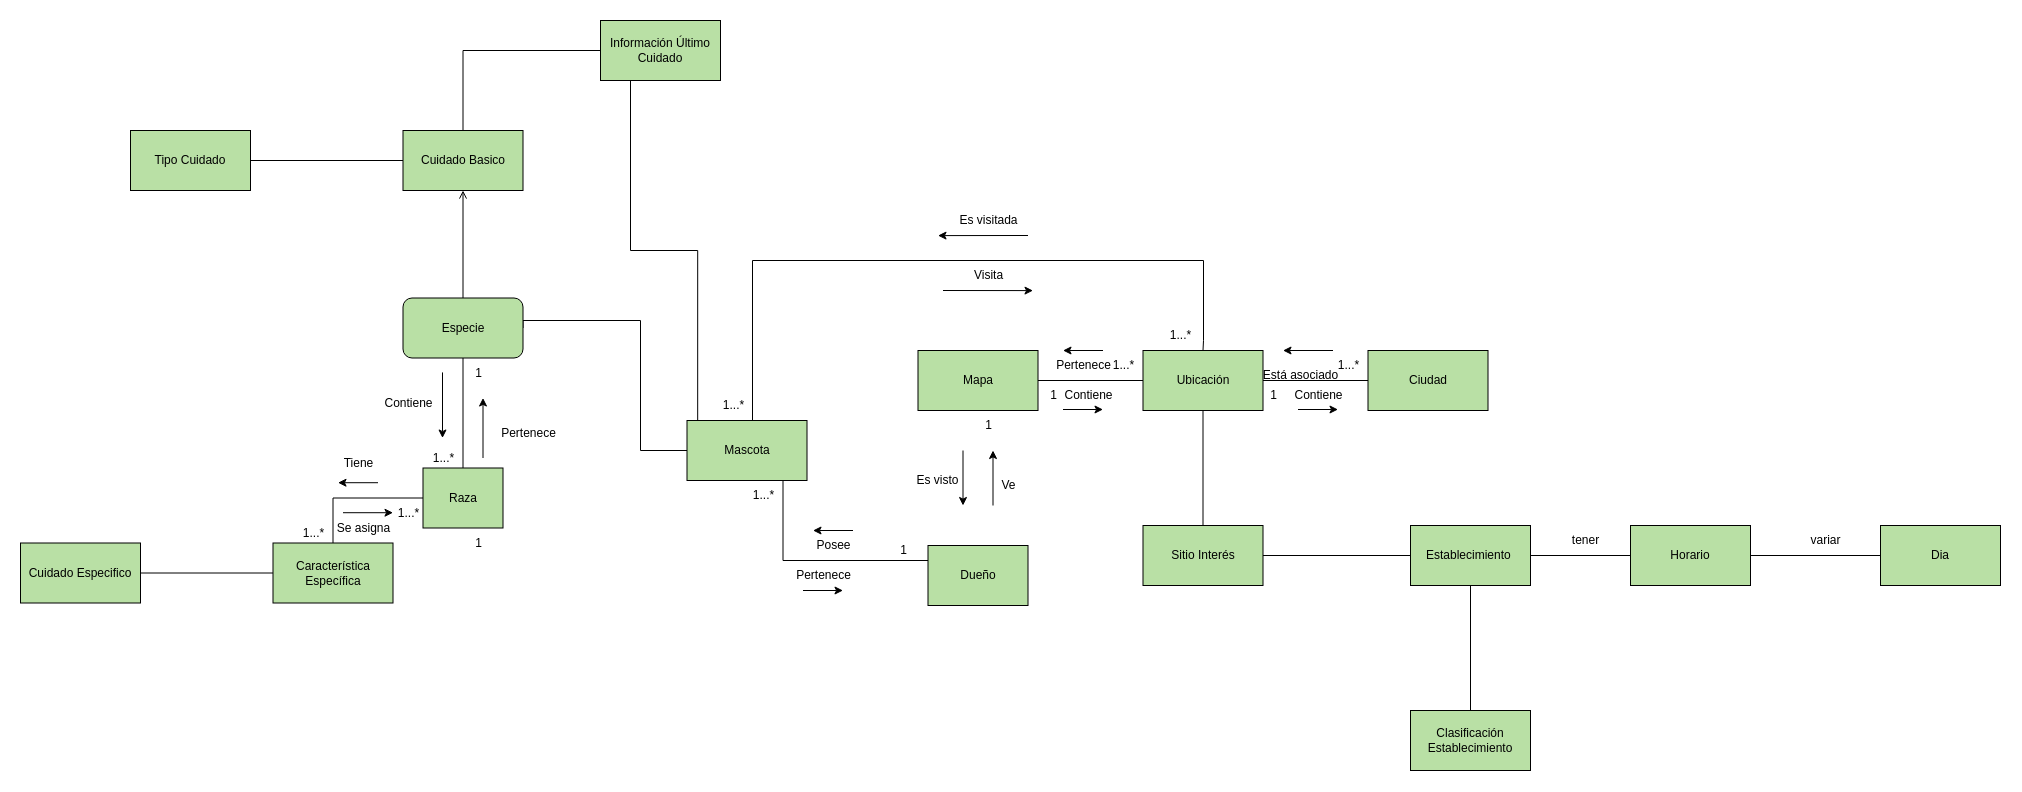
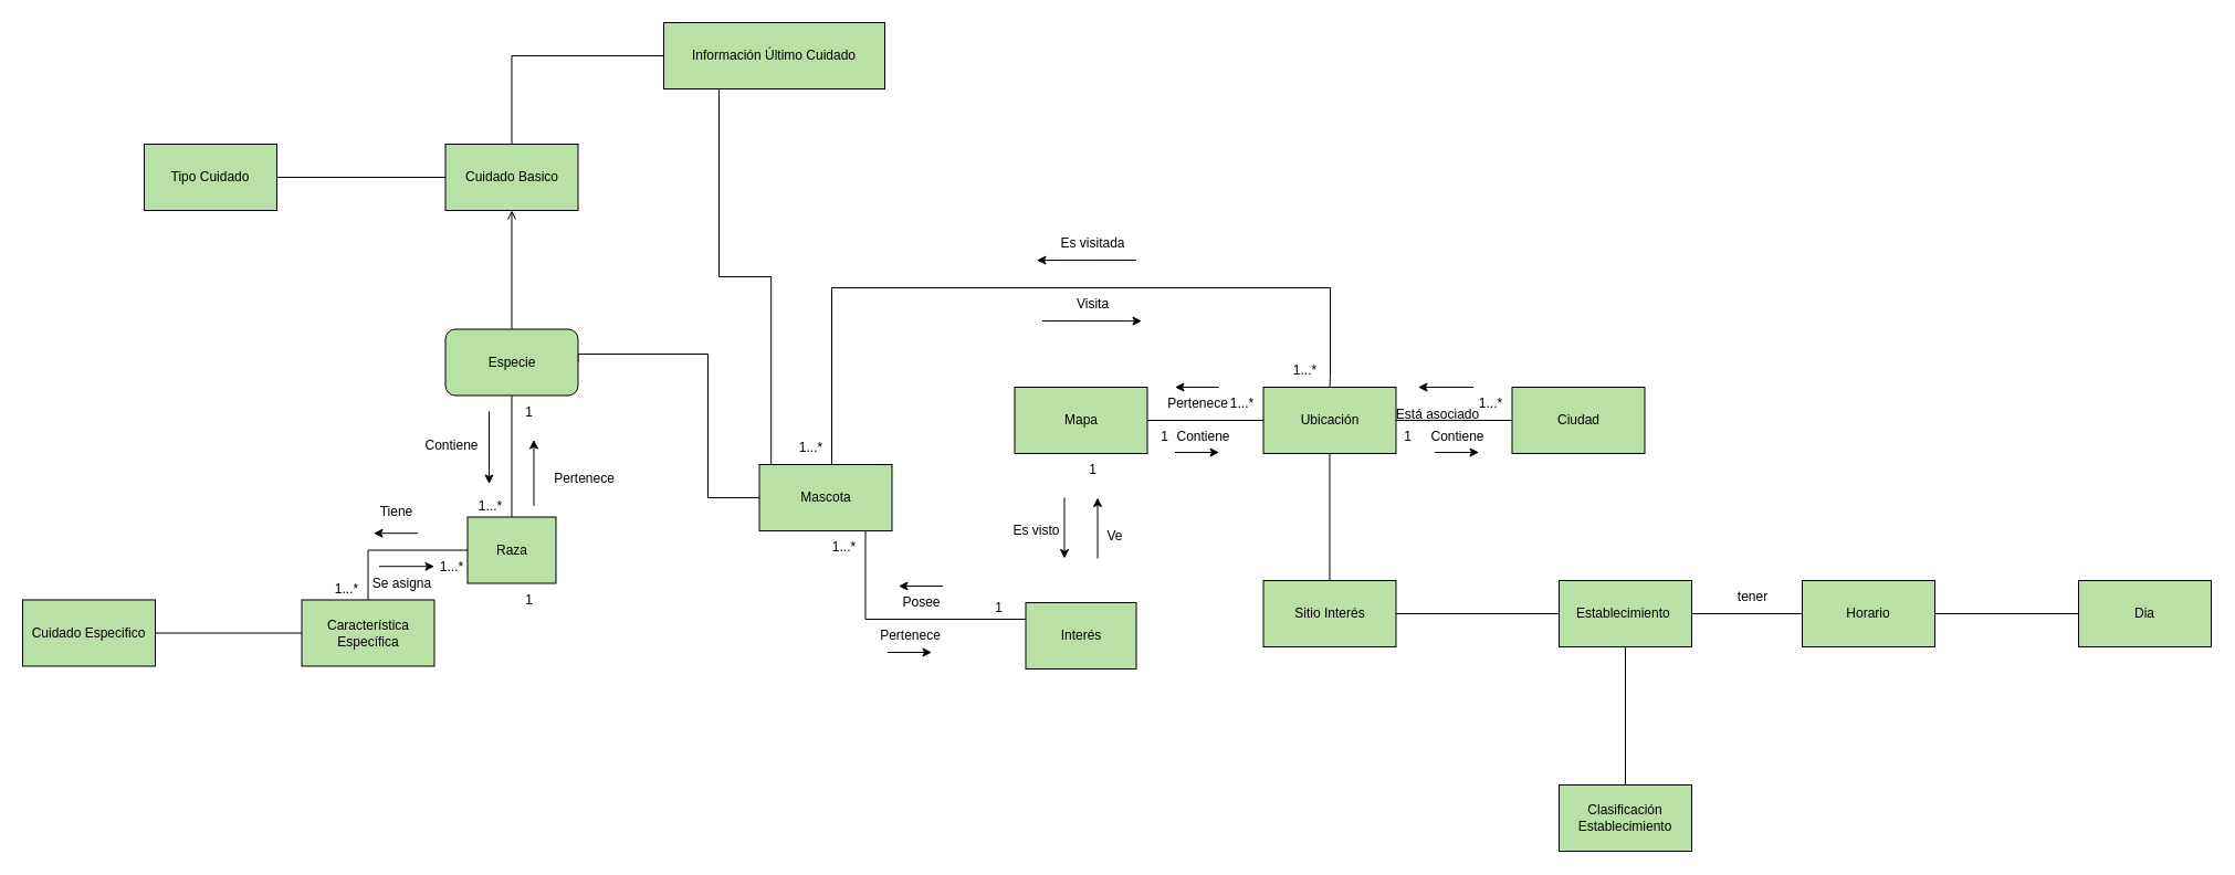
  <mxCell id="0" />
  <mxCell id="1" parent="0" />
  <mxCell id="2" style="edgeStyle=orthogonalEdgeStyle;rounded=0;orthogonalLoop=1;jettySize=auto;html=1;exitX=0.5;exitY=1;exitDx=0;exitDy=0;entryX=0.5;entryY=0;entryDx=0;entryDy=0;endArrow=none;endFill=0;" edge="1" parent="1" source="60" target="14"><mxGeometry relative="1" as="geometry" /></mxCell>
  <mxCell id="3" value="1...*" style="text;html=1;align=center;verticalAlign=middle;resizable=0;points=[];autosize=1;strokeColor=none;fillColor=none;" vertex="1" parent="1"><mxGeometry x="422.5" y="442.5" width="40" height="30" as="geometry" /></mxCell>
  <mxCell id="4" value="" style="endArrow=classic;html=1;rounded=0;" edge="1" parent="1"><mxGeometry width="50" height="50" relative="1" as="geometry"><mxPoint x="442" y="371.93" as="sourcePoint" /><mxPoint x="442" y="437.5" as="targetPoint" /><Array as="points"><mxPoint x="442" y="371.93" /></Array></mxGeometry></mxCell>
  <mxCell id="5" value="" style="endArrow=classic;html=1;rounded=0;" edge="1" parent="1"><mxGeometry width="50" height="50" relative="1" as="geometry"><mxPoint x="482.5" y="457.5" as="sourcePoint" /><mxPoint x="482.5" y="397.5" as="targetPoint" /></mxGeometry></mxCell>
  <mxCell id="6" value="Pertenece" style="text;html=1;align=center;verticalAlign=middle;resizable=0;points=[];autosize=1;strokeColor=none;fillColor=none;" vertex="1" parent="1"><mxGeometry x="782.5" y="560" width="80" height="30" as="geometry" /></mxCell>
  <mxCell id="7" value="Posee" style="text;html=1;align=center;verticalAlign=middle;resizable=0;points=[];autosize=1;strokeColor=none;fillColor=none;" vertex="1" parent="1"><mxGeometry x="802.5" y="530" width="60" height="30" as="geometry" /></mxCell>
  <mxCell id="8" value="" style="endArrow=classic;html=1;rounded=0;" edge="1" parent="1"><mxGeometry width="50" height="50" relative="1" as="geometry"><mxPoint x="852.5" y="530" as="sourcePoint" /><mxPoint x="812.5" y="530" as="targetPoint" /><Array as="points" /></mxGeometry></mxCell>
  <mxCell id="9" value="" style="endArrow=classic;html=1;rounded=0;" edge="1" parent="1"><mxGeometry width="50" height="50" relative="1" as="geometry"><mxPoint x="802.5" y="590" as="sourcePoint" /><mxPoint x="842.5" y="590" as="targetPoint" /></mxGeometry></mxCell>
  <mxCell id="10" style="edgeStyle=orthogonalEdgeStyle;rounded=0;orthogonalLoop=1;jettySize=auto;html=1;endArrow=none;endFill=0;" edge="1" parent="1" source="12" target="15"><mxGeometry relative="1" as="geometry"><Array as="points"><mxPoint x="782.5" y="560" /></Array></mxGeometry></mxCell>
  <mxCell id="11" style="edgeStyle=orthogonalEdgeStyle;rounded=0;orthogonalLoop=1;jettySize=auto;html=1;exitX=0.75;exitY=0;exitDx=0;exitDy=0;endArrow=none;endFill=0;entryX=0.5;entryY=0;entryDx=0;entryDy=0;" edge="1" parent="1" source="12" target="48"><mxGeometry relative="1" as="geometry"><Array as="points"><mxPoint x="752" y="420" /><mxPoint x="752" y="260" /><mxPoint x="1203" y="260" /><mxPoint x="1203" y="340" /></Array><mxPoint x="1340" y="340" as="targetPoint" /></mxGeometry></mxCell>
  <mxCell id="12" value="Mascota" style="rounded=0;whiteSpace=wrap;html=1;fillColor=#B9E0A5;" vertex="1" parent="1"><mxGeometry x="686.5" y="420" width="120" height="60" as="geometry" /></mxCell>
  <mxCell id="13" style="edgeStyle=orthogonalEdgeStyle;rounded=0;orthogonalLoop=1;jettySize=auto;html=1;exitX=0;exitY=0.5;exitDx=0;exitDy=0;endArrow=none;endFill=0;" edge="1" parent="1" source="14" target="40"><mxGeometry relative="1" as="geometry" /></mxCell>
  <mxCell id="14" value="Raza" style="rounded=0;whiteSpace=wrap;html=1;fillColor=#B9E0A5;" vertex="1" parent="1"><mxGeometry x="422.5" y="467.5" width="80" height="60" as="geometry" /></mxCell>
- <mxCell id="15" value="Dueño" style="rounded=0;whiteSpace=wrap;html=1;fillColor=#B9E0A5;" vertex="1" parent="1"><mxGeometry x="927.5" y="545" width="100" height="60" as="geometry" /></mxCell>
+ <mxCell id="15" value="Interés" style="rounded=0;whiteSpace=wrap;html=1;fillColor=#B9E0A5;" vertex="1" parent="1"><mxGeometry x="927.5" y="545" width="100" height="60" as="geometry" /></mxCell>
  <mxCell id="16" value="1" style="text;html=1;align=center;verticalAlign=middle;resizable=0;points=[];autosize=1;strokeColor=none;fillColor=none;" vertex="1" parent="1"><mxGeometry x="462.5" y="357.5" width="30" height="30" as="geometry" /></mxCell>
  <mxCell id="17" value="1" style="text;html=1;align=center;verticalAlign=middle;resizable=0;points=[];autosize=1;strokeColor=none;fillColor=none;" vertex="1" parent="1"><mxGeometry x="462.5" y="527.5" width="30" height="30" as="geometry" /></mxCell>
  <mxCell id="18" value="1...*" style="text;html=1;align=center;verticalAlign=middle;resizable=0;points=[];autosize=1;strokeColor=none;fillColor=none;" vertex="1" parent="1"><mxGeometry x="742.5" y="480" width="40" height="30" as="geometry" /></mxCell>
  <mxCell id="19" value="1" style="text;html=1;align=center;verticalAlign=middle;resizable=0;points=[];autosize=1;strokeColor=none;fillColor=none;" vertex="1" parent="1"><mxGeometry x="887.5" y="535" width="30" height="30" as="geometry" /></mxCell>
  <mxCell id="20" style="edgeStyle=orthogonalEdgeStyle;rounded=0;orthogonalLoop=1;jettySize=auto;html=1;exitX=1;exitY=0.5;exitDx=0;exitDy=0;entryX=0;entryY=0.5;entryDx=0;entryDy=0;endArrow=none;endFill=0;" edge="1" parent="1" source="21" target="56"><mxGeometry relative="1" as="geometry" /></mxCell>
  <mxCell id="21" value="Mapa" style="rounded=0;whiteSpace=wrap;html=1;fillColor=#B9E0A5;" vertex="1" parent="1"><mxGeometry x="917.5" y="350" width="120" height="60" as="geometry" /></mxCell>
  <mxCell id="22" value="1" style="text;html=1;align=center;verticalAlign=middle;resizable=0;points=[];autosize=1;strokeColor=none;fillColor=none;" vertex="1" parent="1"><mxGeometry x="972.5" y="410" width="30" height="30" as="geometry" /></mxCell>
  <mxCell id="23" value="" style="endArrow=classic;html=1;rounded=0;" edge="1" parent="1"><mxGeometry width="50" height="50" relative="1" as="geometry"><mxPoint x="992.5" y="505" as="sourcePoint" /><mxPoint x="992.5" y="450" as="targetPoint" /><Array as="points" /></mxGeometry></mxCell>
  <mxCell id="24" value="" style="endArrow=classic;html=1;rounded=0;" edge="1" parent="1"><mxGeometry width="50" height="50" relative="1" as="geometry"><mxPoint x="962.5" y="450" as="sourcePoint" /><mxPoint x="962.5" y="505" as="targetPoint" /><Array as="points" /></mxGeometry></mxCell>
  <mxCell id="25" value="Ve" style="text;html=1;align=center;verticalAlign=middle;resizable=0;points=[];autosize=1;strokeColor=none;fillColor=none;" vertex="1" parent="1"><mxGeometry x="987.5" y="470" width="40" height="30" as="geometry" /></mxCell>
  <mxCell id="26" value="Pertenece" style="text;html=1;align=center;verticalAlign=middle;resizable=0;points=[];autosize=1;strokeColor=none;fillColor=none;" vertex="1" parent="1"><mxGeometry x="1042.5" y="350" width="80" height="30" as="geometry" /></mxCell>
  <mxCell id="27" value="1" style="text;html=1;align=center;verticalAlign=middle;resizable=0;points=[];autosize=1;strokeColor=none;fillColor=none;" vertex="1" parent="1"><mxGeometry x="1257.5" y="380" width="30" height="30" as="geometry" /></mxCell>
  <mxCell id="28" value="" style="endArrow=classic;html=1;rounded=0;" edge="1" parent="1"><mxGeometry width="50" height="50" relative="1" as="geometry"><mxPoint x="1297.5" y="409" as="sourcePoint" /><mxPoint x="1337.5" y="409" as="targetPoint" /></mxGeometry></mxCell>
  <mxCell id="29" value="" style="endArrow=classic;html=1;rounded=0;" edge="1" parent="1"><mxGeometry width="50" height="50" relative="1" as="geometry"><mxPoint x="1332.5" y="350" as="sourcePoint" /><mxPoint x="1282.5" y="350" as="targetPoint" /><Array as="points" /></mxGeometry></mxCell>
  <mxCell id="30" value="1...*" style="text;html=1;align=center;verticalAlign=middle;resizable=0;points=[];autosize=1;strokeColor=none;fillColor=none;" vertex="1" parent="1"><mxGeometry x="1327.5" y="350" width="40" height="30" as="geometry" /></mxCell>
  <mxCell id="31" value="Contiene" style="text;html=1;align=center;verticalAlign=middle;resizable=0;points=[];autosize=1;strokeColor=none;fillColor=none;" vertex="1" parent="1"><mxGeometry x="1282.5" y="380" width="70" height="30" as="geometry" /></mxCell>
  <mxCell id="32" value="Está asociado" style="text;html=1;align=center;verticalAlign=middle;resizable=0;points=[];autosize=1;strokeColor=none;fillColor=none;" vertex="1" parent="1"><mxGeometry x="1249.5" y="360" width="100" height="30" as="geometry" /></mxCell>
  <mxCell id="33" value="1...*" style="text;html=1;align=center;verticalAlign=middle;resizable=0;points=[];autosize=1;strokeColor=none;fillColor=none;" vertex="1" parent="1"><mxGeometry x="712.5" y="390" width="40" height="30" as="geometry" /></mxCell>
  <mxCell id="34" value="Visita" style="text;html=1;align=center;verticalAlign=middle;resizable=0;points=[];autosize=1;strokeColor=none;fillColor=none;" vertex="1" parent="1"><mxGeometry x="962.5" y="260" width="50" height="30" as="geometry" /></mxCell>
  <mxCell id="35" value="" style="endArrow=classic;html=1;rounded=0;" edge="1" parent="1"><mxGeometry width="50" height="50" relative="1" as="geometry"><mxPoint x="942.5" y="290" as="sourcePoint" /><mxPoint x="1032.5" y="290.11" as="targetPoint" /></mxGeometry></mxCell>
  <mxCell id="36" value="Es visitada" style="text;html=1;align=center;verticalAlign=middle;resizable=0;points=[];autosize=1;strokeColor=none;fillColor=none;" vertex="1" parent="1"><mxGeometry x="947.5" y="205" width="80" height="30" as="geometry" /></mxCell>
  <mxCell id="37" value="1...*" style="text;html=1;align=center;verticalAlign=middle;resizable=0;points=[];autosize=1;strokeColor=none;fillColor=none;" vertex="1" parent="1"><mxGeometry x="1160" y="320" width="40" height="30" as="geometry" /></mxCell>
  <mxCell id="38" value="" style="endArrow=classic;html=1;rounded=0;" edge="1" parent="1"><mxGeometry width="50" height="50" relative="1" as="geometry"><mxPoint x="1027.5" y="235" as="sourcePoint" /><mxPoint x="937.5" y="235.11" as="targetPoint" /></mxGeometry></mxCell>
  <mxCell id="39" style="edgeStyle=orthogonalEdgeStyle;rounded=0;orthogonalLoop=1;jettySize=auto;html=1;exitX=0;exitY=0.5;exitDx=0;exitDy=0;endArrow=none;endFill=0;" edge="1" parent="1" source="40" target="70"><mxGeometry relative="1" as="geometry" /></mxCell>
  <mxCell id="40" value="Característica Específica" style="rounded=0;whiteSpace=wrap;html=1;fillColor=#B9E0A5;" vertex="1" parent="1"><mxGeometry x="272.5" y="542.5" width="120" height="60" as="geometry" /></mxCell>
  <mxCell id="41" value="1...*" style="text;html=1;align=center;verticalAlign=middle;resizable=0;points=[];autosize=1;strokeColor=none;fillColor=none;" vertex="1" parent="1"><mxGeometry x="387.5" y="497.5" width="40" height="30" as="geometry" /></mxCell>
  <mxCell id="42" value="1...*" style="text;html=1;align=center;verticalAlign=middle;resizable=0;points=[];autosize=1;strokeColor=none;fillColor=none;" vertex="1" parent="1"><mxGeometry x="292.5" y="517.5" width="40" height="30" as="geometry" /></mxCell>
  <mxCell id="43" value="Tiene" style="text;html=1;align=center;verticalAlign=middle;resizable=0;points=[];autosize=1;strokeColor=none;fillColor=none;" vertex="1" parent="1"><mxGeometry x="332.5" y="447.5" width="50" height="30" as="geometry" /></mxCell>
  <mxCell id="44" value="" style="endArrow=classic;html=1;rounded=0;" edge="1" parent="1"><mxGeometry width="50" height="50" relative="1" as="geometry"><mxPoint x="377.5" y="482.21" as="sourcePoint" /><mxPoint x="337.5" y="482.21" as="targetPoint" /><Array as="points"><mxPoint x="377.5" y="482.21" /></Array></mxGeometry></mxCell>
  <mxCell id="45" value="" style="endArrow=classic;html=1;rounded=0;" edge="1" parent="1"><mxGeometry width="50" height="50" relative="1" as="geometry"><mxPoint x="342.5" y="512.21" as="sourcePoint" /><mxPoint x="392.5" y="512.21" as="targetPoint" /><Array as="points"><mxPoint x="342.5" y="512.21" /></Array></mxGeometry></mxCell>
  <mxCell id="46" value="Se asigna" style="text;html=1;align=center;verticalAlign=middle;resizable=0;points=[];autosize=1;strokeColor=none;fillColor=none;" vertex="1" parent="1"><mxGeometry x="322.5" y="512.5" width="80" height="30" as="geometry" /></mxCell>
  <mxCell id="47" style="edgeStyle=orthogonalEdgeStyle;rounded=0;orthogonalLoop=1;jettySize=auto;html=1;exitX=0.5;exitY=1;exitDx=0;exitDy=0;endArrow=none;endFill=0;" edge="1" parent="1" source="48" target="62"><mxGeometry relative="1" as="geometry" /></mxCell>
  <mxCell id="48" value="Ubicación" style="rounded=0;whiteSpace=wrap;html=1;fillColor=#B9E0A5;" vertex="1" parent="1"><mxGeometry x="1142.5" y="350" width="120" height="60" as="geometry" /></mxCell>
  <mxCell id="49" value="1" style="text;html=1;align=center;verticalAlign=middle;resizable=0;points=[];autosize=1;strokeColor=none;fillColor=none;" vertex="1" parent="1"><mxGeometry x="1037.5" y="380" width="30" height="30" as="geometry" /></mxCell>
  <mxCell id="50" value="1...*" style="text;html=1;align=center;verticalAlign=middle;resizable=0;points=[];autosize=1;strokeColor=none;fillColor=none;" vertex="1" parent="1"><mxGeometry x="1102.5" y="350" width="40" height="30" as="geometry" /></mxCell>
  <mxCell id="51" value="" style="endArrow=classic;html=1;rounded=0;" edge="1" parent="1"><mxGeometry width="50" height="50" relative="1" as="geometry"><mxPoint x="1062.5" y="409" as="sourcePoint" /><mxPoint x="1102.5" y="409" as="targetPoint" /></mxGeometry></mxCell>
  <mxCell id="52" value="" style="endArrow=classic;html=1;rounded=0;" edge="1" parent="1"><mxGeometry width="50" height="50" relative="1" as="geometry"><mxPoint x="1102.5" y="350" as="sourcePoint" /><mxPoint x="1062.5" y="350" as="targetPoint" /><Array as="points" /></mxGeometry></mxCell>
  <mxCell id="53" value="Contiene" style="text;html=1;align=center;verticalAlign=middle;resizable=0;points=[];autosize=1;strokeColor=none;fillColor=none;" vertex="1" parent="1"><mxGeometry x="1052.5" y="380" width="70" height="30" as="geometry" /></mxCell>
  <mxCell id="54" value="Es visto" style="text;html=1;align=center;verticalAlign=middle;resizable=0;points=[];autosize=1;strokeColor=none;fillColor=none;" vertex="1" parent="1"><mxGeometry x="901.5" y="465" width="70" height="30" as="geometry" /></mxCell>
  <mxCell id="55" style="edgeStyle=orthogonalEdgeStyle;rounded=0;orthogonalLoop=1;jettySize=auto;html=1;endArrow=none;endFill=0;entryX=1;entryY=0.5;entryDx=0;entryDy=0;exitX=0;exitY=0.5;exitDx=0;exitDy=0;" edge="1" parent="1" source="12" target="60"><mxGeometry relative="1" as="geometry"><mxPoint x="522.538" y="475" as="targetPoint" /><Array as="points"><mxPoint x="640" y="450" /><mxPoint x="640" y="320" /><mxPoint x="523" y="320" /></Array></mxGeometry></mxCell>
  <mxCell id="56" value="Ciudad" style="rounded=0;whiteSpace=wrap;html=1;fillColor=#B9E0A5;" vertex="1" parent="1"><mxGeometry x="1367.5" y="350" width="120" height="60" as="geometry" /></mxCell>
  <mxCell id="57" value="Contiene" style="text;html=1;align=center;verticalAlign=middle;resizable=0;points=[];autosize=1;strokeColor=none;fillColor=none;" vertex="1" parent="1"><mxGeometry x="372.5" y="387.5" width="70" height="30" as="geometry" /></mxCell>
  <mxCell id="58" value="Pertenece" style="text;html=1;align=center;verticalAlign=middle;resizable=0;points=[];autosize=1;strokeColor=none;fillColor=none;" vertex="1" parent="1"><mxGeometry x="487.5" y="417.5" width="80" height="30" as="geometry" /></mxCell>
  <mxCell id="59" style="edgeStyle=orthogonalEdgeStyle;rounded=0;orthogonalLoop=1;jettySize=auto;html=1;exitX=0.5;exitY=0;exitDx=0;exitDy=0;entryX=0.5;entryY=1;entryDx=0;entryDy=0;endArrow=open;endFill=0;" edge="1" parent="1" source="60" target="72"><mxGeometry relative="1" as="geometry" /></mxCell>
  <mxCell id="60" value="Especie" style="whiteSpace=wrap;html=1;fillColor=#B9E0A5;rounded=1;" vertex="1" parent="1"><mxGeometry x="402.5" y="297.5" width="120" height="60" as="geometry" /></mxCell>
  <mxCell id="61" style="edgeStyle=orthogonalEdgeStyle;rounded=0;orthogonalLoop=1;jettySize=auto;html=1;exitX=1;exitY=0.5;exitDx=0;exitDy=0;endArrow=none;endFill=0;" edge="1" parent="1" source="62" target="66"><mxGeometry relative="1" as="geometry" /></mxCell>
  <mxCell id="62" value="Sitio Interés" style="rounded=0;whiteSpace=wrap;html=1;fillColor=#B9E0A5;" vertex="1" parent="1"><mxGeometry x="1142.5" y="525" width="120" height="60" as="geometry" /></mxCell>
  <mxCell id="63" value="Clasificación Establecimiento" style="rounded=0;whiteSpace=wrap;html=1;fillColor=#B9E0A5;" vertex="1" parent="1"><mxGeometry x="1410" y="710" width="120" height="60" as="geometry" /></mxCell>
  <mxCell id="64" style="edgeStyle=orthogonalEdgeStyle;rounded=0;orthogonalLoop=1;jettySize=auto;html=1;exitX=0.5;exitY=1;exitDx=0;exitDy=0;entryX=0.5;entryY=0;entryDx=0;entryDy=0;endArrow=none;endFill=0;" edge="1" parent="1" source="66" target="63"><mxGeometry relative="1" as="geometry" /></mxCell>
  <mxCell id="65" style="edgeStyle=orthogonalEdgeStyle;rounded=0;orthogonalLoop=1;jettySize=auto;html=1;exitX=1;exitY=0.5;exitDx=0;exitDy=0;endArrow=none;endFill=0;" edge="1" parent="1" source="66" target="68"><mxGeometry relative="1" as="geometry" /></mxCell>
  <mxCell id="66" value="Establecimiento&amp;nbsp;" style="rounded=0;whiteSpace=wrap;html=1;fillColor=#B9E0A5;" vertex="1" parent="1"><mxGeometry x="1410" y="525" width="120" height="60" as="geometry" /></mxCell>
  <mxCell id="67" style="edgeStyle=orthogonalEdgeStyle;rounded=0;orthogonalLoop=1;jettySize=auto;html=1;exitX=1;exitY=0.5;exitDx=0;exitDy=0;endArrow=none;endFill=0;" edge="1" parent="1" source="68" target="69"><mxGeometry relative="1" as="geometry" /></mxCell>
  <mxCell id="68" value="Horario" style="rounded=0;whiteSpace=wrap;html=1;fillColor=#B9E0A5;" vertex="1" parent="1"><mxGeometry x="1630" y="525" width="120" height="60" as="geometry" /></mxCell>
  <mxCell id="69" value="Dia" style="rounded=0;whiteSpace=wrap;html=1;fillColor=#B9E0A5;" vertex="1" parent="1"><mxGeometry x="1880" y="525" width="120" height="60" as="geometry" /></mxCell>
  <mxCell id="70" value="Cuidado Especifico" style="rounded=0;whiteSpace=wrap;html=1;fillColor=#B9E0A5;" vertex="1" parent="1"><mxGeometry x="20" y="542.5" width="120" height="60" as="geometry" /></mxCell>
  <mxCell id="71" style="edgeStyle=orthogonalEdgeStyle;rounded=0;orthogonalLoop=1;jettySize=auto;html=1;exitX=0;exitY=0.5;exitDx=0;exitDy=0;endArrow=none;endFill=0;" edge="1" parent="1" source="72" target="73"><mxGeometry relative="1" as="geometry" /></mxCell>
  <mxCell id="72" value="Cuidado Basico" style="rounded=0;whiteSpace=wrap;html=1;fillColor=#B9E0A5;" vertex="1" parent="1"><mxGeometry x="402.5" y="130" width="120" height="60" as="geometry" /></mxCell>
  <mxCell id="73" value="Tipo Cuidado" style="rounded=0;whiteSpace=wrap;html=1;fillColor=#B9E0A5;" vertex="1" parent="1"><mxGeometry x="130" y="130" width="120" height="60" as="geometry" /></mxCell>
  <mxCell id="74" style="edgeStyle=orthogonalEdgeStyle;rounded=0;orthogonalLoop=1;jettySize=auto;html=1;exitX=0.25;exitY=1;exitDx=0;exitDy=0;entryX=0.089;entryY=0.006;entryDx=0;entryDy=0;entryPerimeter=0;endArrow=none;endFill=0;" edge="1" parent="1" source="76" target="12"><mxGeometry relative="1" as="geometry" /></mxCell>
  <mxCell id="75" style="edgeStyle=orthogonalEdgeStyle;rounded=0;orthogonalLoop=1;jettySize=auto;html=1;exitX=0;exitY=0.5;exitDx=0;exitDy=0;endArrow=none;endFill=0;" edge="1" parent="1" source="76" target="72"><mxGeometry relative="1" as="geometry" /></mxCell>
- <mxCell id="76" value="Información Último Cuidado" style="rounded=0;whiteSpace=wrap;html=1;fillColor=#B9E0A5;" vertex="1" parent="1"><mxGeometry x="600" y="20" width="120" height="60" as="geometry" /></mxCell>
+ <mxCell id="76" value="Información Último Cuidado" style="rounded=0;whiteSpace=wrap;html=1;fillColor=#B9E0A5;" vertex="1" parent="1"><mxGeometry x="600" y="20" width="200" height="60" as="geometry" /></mxCell>
  <mxCell id="77" value="tener" style="text;html=1;align=center;verticalAlign=middle;resizable=0;points=[];autosize=1;strokeColor=none;fillColor=none;" vertex="1" parent="1"><mxGeometry x="1560" y="525" width="50" height="30" as="geometry" /></mxCell>
- <mxCell id="78" value="variar" style="text;html=1;align=center;verticalAlign=middle;resizable=0;points=[];autosize=1;strokeColor=none;fillColor=none;" vertex="1" parent="1"><mxGeometry x="1800" y="525" width="50" height="30" as="geometry" /></mxCell>
